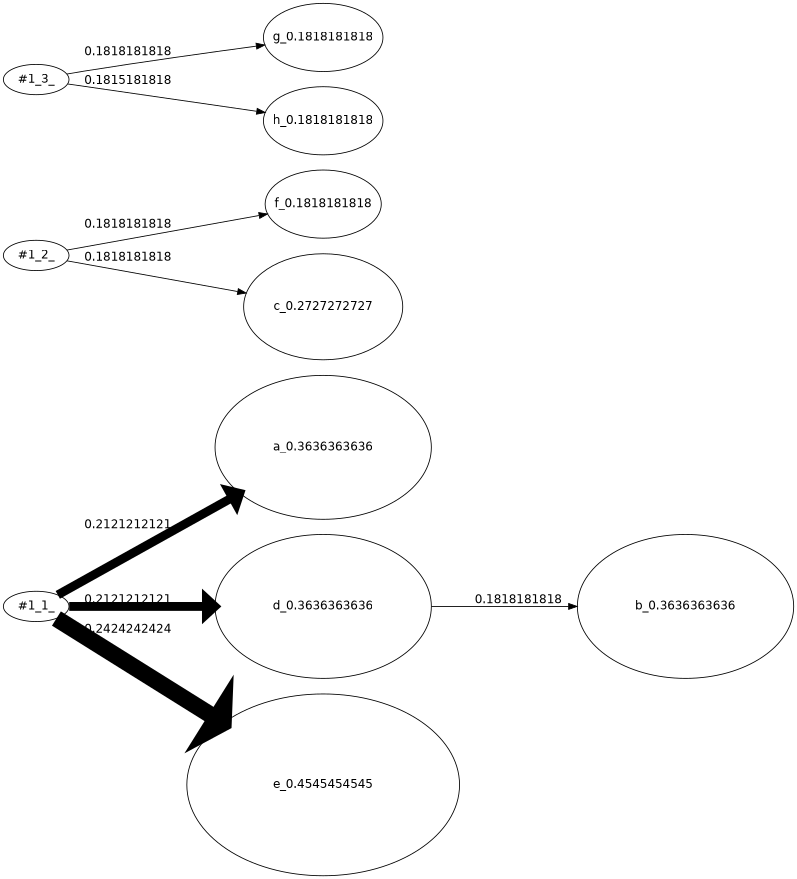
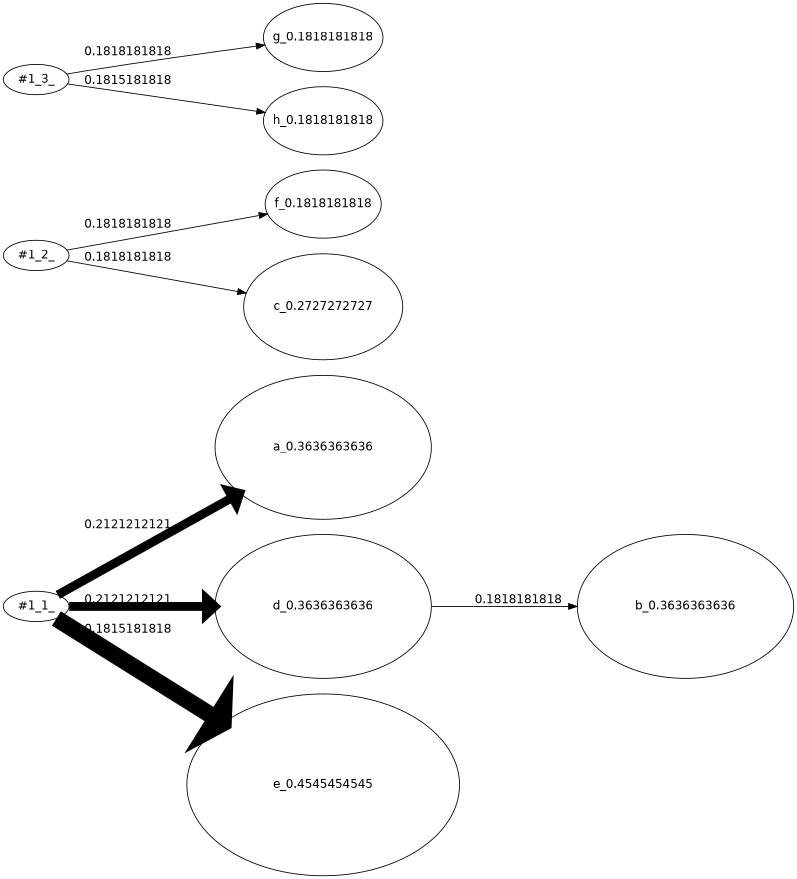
  digraph {
    fontname="DejaVu Sans"
    rankdir=LR
    node [fontname="DejaVu Sans" style="setlinewidth(1)"]
    edge [fontname="DejaVu Sans" style="setlinewidth(1)"]
    n1 [label="#1_1_"]
    n2 [height=2.375 label="a_0.3636363636" width=3.5625]
    n3 [height=2.375 label="d_0.3636363636" width=3.5625]
    n4 [height=3.0 label="e_0.4545454545" width=4.5]
    n5 [height=2.375 label="b_0.3636363636" width=3.5625]
    n6 [label="#1_2_"]
    n7 [height=1.125 label="f_0.1818181818" width=1.6875]
    n8 [height=1.75 label="c_0.2727272727" width=2.625]
    n9 [label="#1_3_"]
    n10 [height=1.125 label="g_0.1818181818" width=1.6875]
    n11 [height=1.125 label="h_0.1818181818" width=1.6875]
    n1 -> n2 [label=0.2121212121 style="setlinewidth(10.5)"]
    n1 -> n3 [label=0.2121212121 style="setlinewidth(10.5)"]
-   n1 -> n4 [label=0.2424242424 style="setlinewidth(20)"]
+   n1 -> n4 [label=0.1815181818 style="setlinewidth(20)"]
    n3 -> n5 [label=0.1818181818]
    n6 -> n7 [label=0.1818181818]
    n6 -> n8 [label=0.1818181818]
    n9 -> n10 [label=0.1818181818]
    n9 -> n11 [label=0.1815181818]
  }
